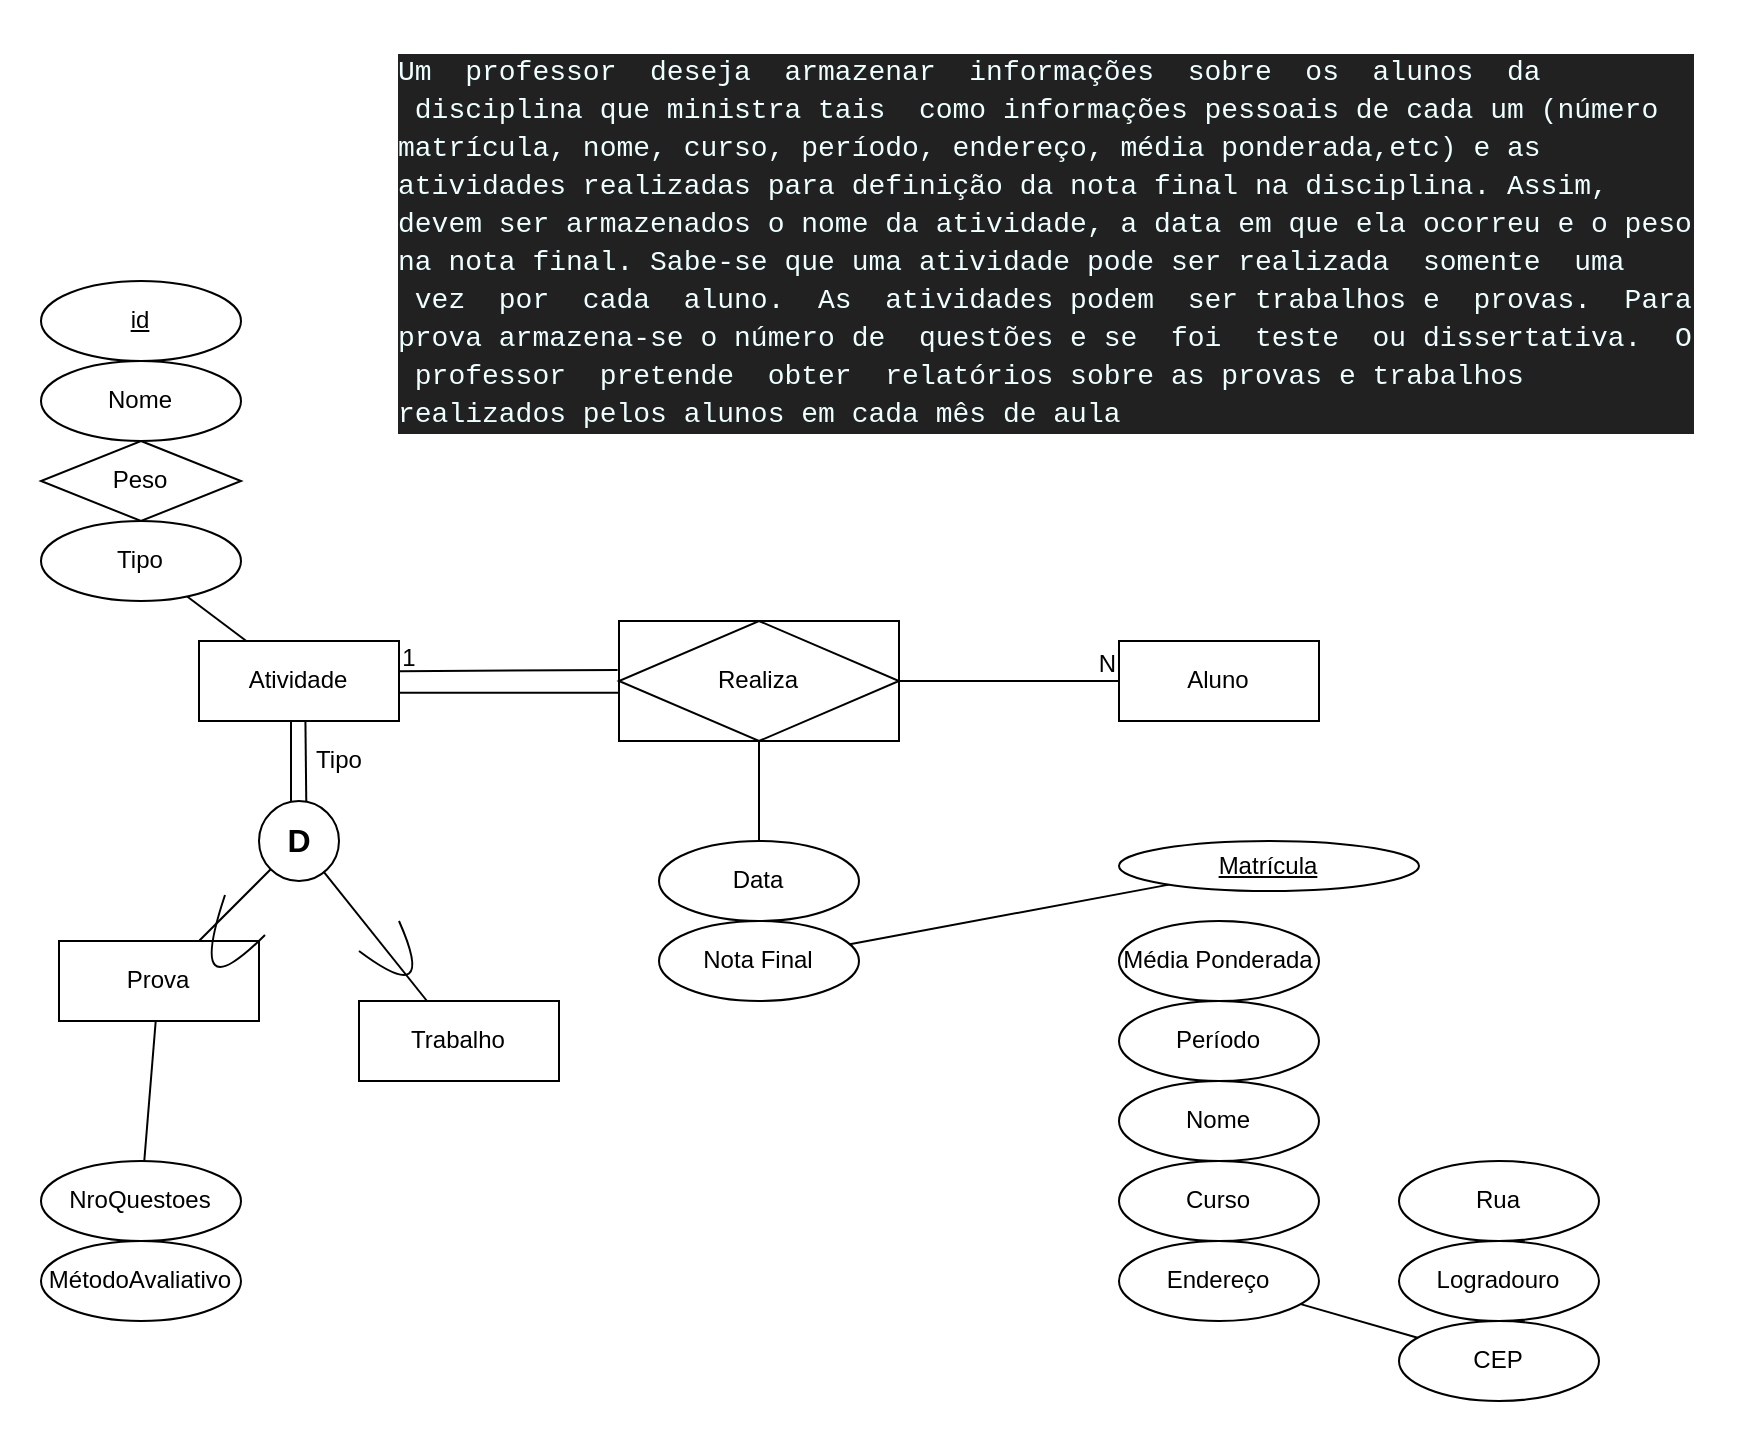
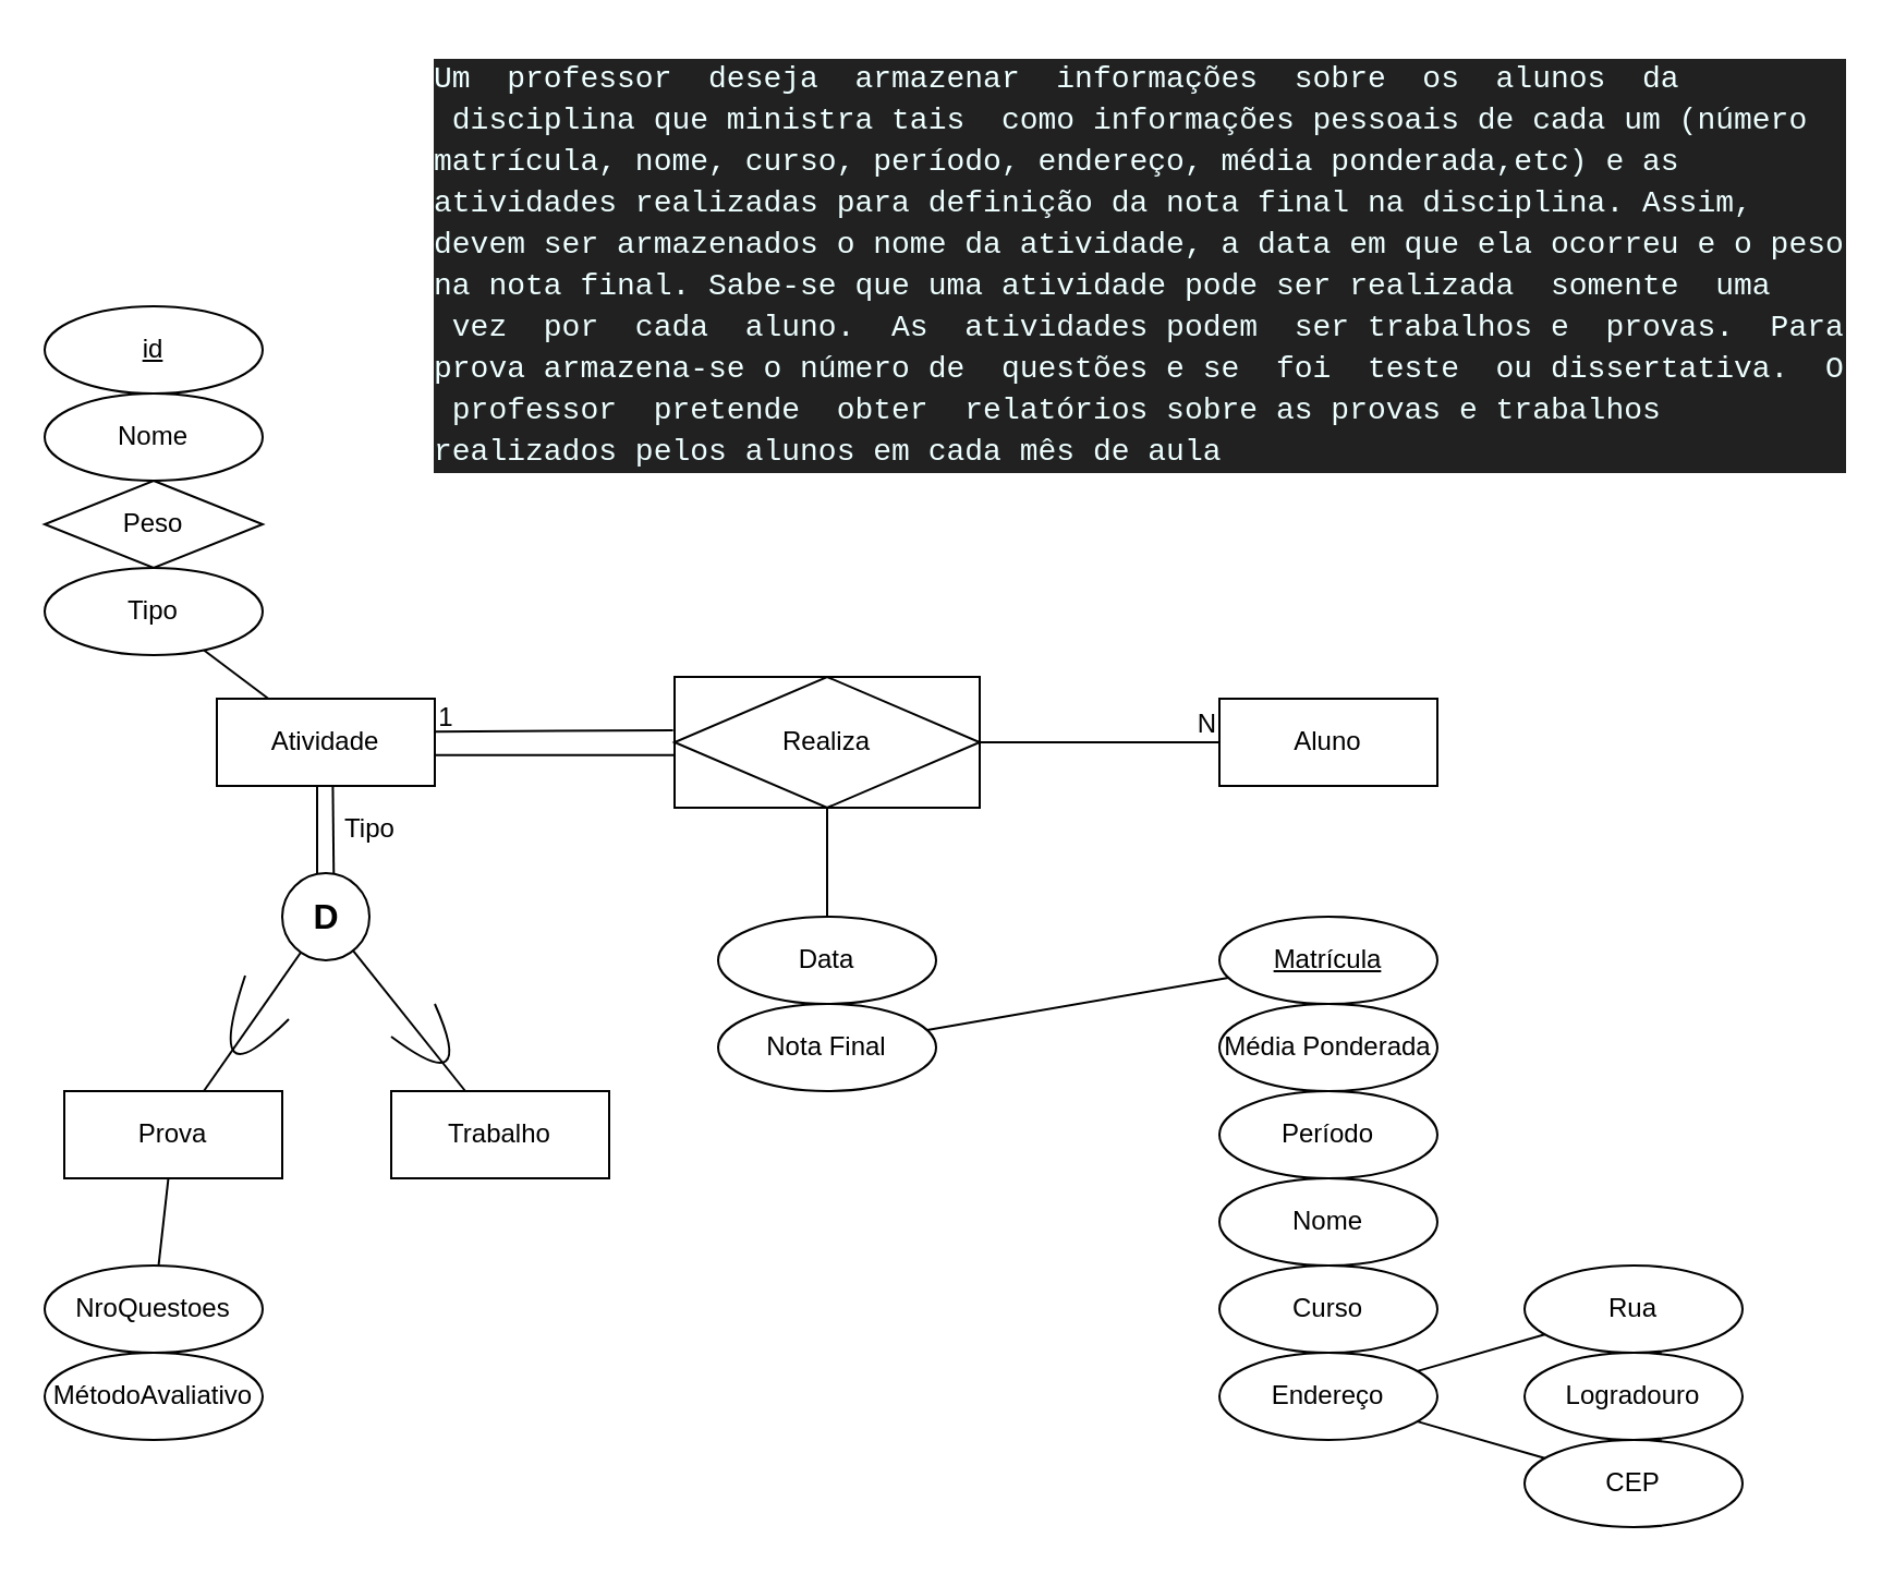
  <mxCell id="0" />
  <mxCell id="1" parent="0" />
  <mxCell id="2" style="edgeStyle=none;html=1;endArrow=none;endFill=0;" parent="1" edge="1"><mxGeometry relative="1" as="geometry"><mxPoint x="152.208" y="360" as="sourcePoint" /><mxPoint x="152.625" y="400.01" as="targetPoint" /></mxGeometry></mxCell>
  <mxCell id="3" value="Atividade" style="whiteSpace=wrap;html=1;align=center;" parent="1" vertex="1"><mxGeometry x="99" y="320" width="100" height="40" as="geometry" /></mxCell>
  <mxCell id="4" value="Aluno" style="whiteSpace=wrap;html=1;align=center;" parent="1" vertex="1"><mxGeometry x="559" y="320" width="100" height="40" as="geometry" /></mxCell>
  <mxCell id="5" value="Nome" style="ellipse;whiteSpace=wrap;html=1;align=center;" parent="1" vertex="1"><mxGeometry x="559" y="540" width="100" height="40" as="geometry" /></mxCell>
  <mxCell id="6" value="Peso" style="rhombus;whiteSpace=wrap;html=1;align=center;" parent="1" vertex="1"><mxGeometry y="220" width="100" height="40" as="geometry" x="20" /></mxCell>
  <mxCell id="7" value="Período&lt;br&gt;" style="ellipse;whiteSpace=wrap;html=1;align=center;" parent="1" vertex="1"><mxGeometry x="559" y="500" width="100" height="40" as="geometry" /></mxCell>
  <mxCell id="8" value="Curso" style="ellipse;whiteSpace=wrap;html=1;align=center;" parent="1" vertex="1"><mxGeometry x="559" y="580" width="100" height="40" as="geometry" /></mxCell>
  <mxCell id="9" value="Endereço" style="ellipse;whiteSpace=wrap;html=1;align=center;" parent="1" vertex="1"><mxGeometry x="559" y="620" width="100" height="40" as="geometry" /></mxCell>
  <mxCell id="10" value="Rua" style="ellipse;whiteSpace=wrap;html=1;align=center;" parent="1" vertex="1"><mxGeometry x="699" y="580" width="100" height="40" as="geometry" /></mxCell>
  <mxCell id="11" value="Logradouro" style="ellipse;whiteSpace=wrap;html=1;align=center;" parent="1" vertex="1"><mxGeometry x="699" y="620" width="100" height="40" as="geometry" /></mxCell>
  <mxCell id="12" value="CEP" style="ellipse;whiteSpace=wrap;html=1;align=center;" parent="1" vertex="1"><mxGeometry x="699" y="660" width="100" height="40" as="geometry" /></mxCell>
  <mxCell id="13" value="" style="endArrow=none;html=1;rounded=0;" parent="1" source="9" target="12" edge="1"><mxGeometry relative="1" as="geometry"><mxPoint x="699" y="520" as="sourcePoint" /><mxPoint x="859" y="520" as="targetPoint" /></mxGeometry></mxCell>
  <mxCell id="14" value="" style="endArrow=none;html=1;rounded=0;" parent="1" source="9" target="8" edge="1"><mxGeometry relative="1" as="geometry"><mxPoint x="584.014" y="567.324" as="sourcePoint" /><mxPoint x="533.807" y="602.635" as="targetPoint" /></mxGeometry></mxCell>
+ <mxCell id="15" value="" style="endArrow=none;html=1;rounded=0;" parent="1" source="9" target="10" edge="1"><mxGeometry relative="1" as="geometry"><mxPoint x="564.279" y="558.944" as="sourcePoint" /><mxPoint x="553.721" y="561.056" as="targetPoint" /></mxGeometry></mxCell>
  <mxCell id="16" style="edgeStyle=none;html=1;endArrow=none;endFill=0;" parent="1" source="23" target="27" edge="1"><mxGeometry relative="1" as="geometry"><mxPoint x="702.42" y="386.365" as="sourcePoint" /></mxGeometry></mxCell>
  <mxCell id="17" style="edgeStyle=none;html=1;endArrow=none;endFill=0;" parent="1" source="18" target="25" edge="1"><mxGeometry relative="1" as="geometry"><mxPoint x="369" y="370" as="targetPoint" /></mxGeometry></mxCell>
  <mxCell id="18" value="Data" style="ellipse;whiteSpace=wrap;html=1;align=center;" parent="1" vertex="1"><mxGeometry x="329" y="420" width="100" height="40" as="geometry" /></mxCell>
  <mxCell id="19" value="" style="endArrow=none;html=1;rounded=0;" parent="1" target="4" edge="1"><mxGeometry relative="1" as="geometry"><mxPoint x="429" y="340" as="sourcePoint" /><mxPoint x="559" y="500" as="targetPoint" /></mxGeometry></mxCell>
  <mxCell id="20" value="N" style="resizable=0;html=1;align=right;verticalAlign=bottom;" parent="19" connectable="0" vertex="1"><mxGeometry x="1" relative="1" as="geometry"><mxPoint x="-1" as="offset" /></mxGeometry></mxCell>
  <mxCell id="21" value="Nome" style="ellipse;whiteSpace=wrap;html=1;align=center;" parent="1" vertex="1"><mxGeometry y="180" width="100" height="40" as="geometry" x="20" /></mxCell>
  <mxCell id="22" value="Média Ponderada" style="ellipse;whiteSpace=wrap;html=1;align=center;" parent="1" vertex="1"><mxGeometry x="559" y="460" width="100" height="40" as="geometry" /></mxCell>
- <mxCell id="23" value="Matrícula" style="ellipse;whiteSpace=wrap;html=1;align=center;fontStyle=4;" parent="1" vertex="1"><mxGeometry x="559" y="420" width="150" height="25" as="geometry" /></mxCell>
+ <mxCell id="23" value="Matrícula" style="ellipse;whiteSpace=wrap;html=1;align=center;fontStyle=4;" parent="1" vertex="1"><mxGeometry x="559" y="420" width="100" height="40" as="geometry" /></mxCell>
  <mxCell id="24" value="" style="edgeStyle=none;html=1;endArrow=none;endFill=0;" parent="1" source="25" target="4" edge="1"><mxGeometry relative="1" as="geometry" /></mxCell>
  <mxCell id="25" value="Realiza" style="shape=associativeEntity;whiteSpace=wrap;html=1;align=center;" parent="1" vertex="1"><mxGeometry x="309" y="310" width="140" height="60" as="geometry" /></mxCell>
  <mxCell id="26" value="&lt;div style=&quot;color: rgb(238 , 255 , 255) ; background-color: rgb(33 , 33 , 33) ; font-family: &amp;#34;consolas&amp;#34; , &amp;#34;courier new&amp;#34; , monospace ; font-weight: normal ; font-size: 14px ; line-height: 19px&quot;&gt;&lt;div&gt;&lt;span style=&quot;color: #eeffff&quot;&gt;Um &amp;nbsp;professor &amp;nbsp;deseja &amp;nbsp;armazenar &amp;nbsp;informações &amp;nbsp;sobre &amp;nbsp;os &amp;nbsp;alunos &amp;nbsp;da &amp;nbsp;disciplina que ministra tais &amp;nbsp;como informações pessoais de cada um (número matrícula, nome, curso, período, endereço, média ponderada,etc) e as atividades realizadas para definição da nota final na disciplina. Assim, devem ser armazenados o nome da atividade, a data em que ela ocorreu e o peso na nota final. Sabe-se que uma atividade pode ser realizada &amp;nbsp;somente &amp;nbsp;uma &amp;nbsp;vez &amp;nbsp;por &amp;nbsp;cada &amp;nbsp;aluno. &amp;nbsp;As &amp;nbsp;atividades podem &amp;nbsp;ser trabalhos e &amp;nbsp;provas. &amp;nbsp;Para prova armazena-se o número de &amp;nbsp;questões e se &amp;nbsp;foi &amp;nbsp;teste &amp;nbsp;ou dissertativa. &amp;nbsp;O &amp;nbsp;professor &amp;nbsp;pretende &amp;nbsp;obter &amp;nbsp;relatórios sobre as provas e trabalhos realizados pelos alunos em cada mês de aula&lt;/span&gt;&lt;/div&gt;&lt;/div&gt;" style="text;whiteSpace=wrap;html=1;" parent="1" vertex="1"><mxGeometry x="197" width="650" height="180" as="geometry" y="20" /></mxCell>
  <mxCell id="27" value="Nota Final" style="ellipse;whiteSpace=wrap;html=1;align=center;" parent="1" vertex="1"><mxGeometry x="329" y="460" width="100" height="40" as="geometry" /></mxCell>
  <mxCell id="28" style="edgeStyle=none;html=1;endArrow=none;endFill=0;" parent="1" source="29" target="3" edge="1"><mxGeometry relative="1" as="geometry"><mxPoint x="83.333" y="320" as="targetPoint" /></mxGeometry></mxCell>
  <mxCell id="29" value="Tipo" style="ellipse;whiteSpace=wrap;html=1;align=center;" parent="1" vertex="1"><mxGeometry y="260" width="100" height="40" as="geometry" x="20" /></mxCell>
  <mxCell id="30" style="edgeStyle=none;html=1;endArrow=none;endFill=0;" parent="1" source="32" target="35" edge="1"><mxGeometry relative="1" as="geometry" /></mxCell>
  <mxCell id="31" style="edgeStyle=none;html=1;endArrow=none;endFill=0;" parent="1" source="32" target="36" edge="1"><mxGeometry relative="1" as="geometry" /></mxCell>
  <mxCell id="32" value="" style="ellipse;whiteSpace=wrap;html=1;aspect=fixed;" parent="1" vertex="1"><mxGeometry x="129" y="400" width="40" height="40" as="geometry" /></mxCell>
  <mxCell id="33" value="&lt;span&gt;Tipo&lt;/span&gt;" style="text;html=1;resizable=0;autosize=1;align=center;verticalAlign=middle;points=[];fillColor=none;strokeColor=none;rounded=0;" parent="1" vertex="1"><mxGeometry x="149" y="370" width="40" height="20" as="geometry" /></mxCell>
  <mxCell id="34" style="edgeStyle=none;html=1;fontSize=16;endArrow=none;endFill=0;" parent="1" source="35" target="41" edge="1"><mxGeometry relative="1" as="geometry" /></mxCell>
- <mxCell id="35" value="Prova" style="whiteSpace=wrap;html=1;align=center;" parent="1" vertex="1"><mxGeometry x="29" y="470" width="100" height="40" as="geometry" /></mxCell>
+ <mxCell id="35" value="Prova" style="whiteSpace=wrap;html=1;align=center;" parent="1" vertex="1"><mxGeometry x="29" y="500" width="100" height="40" as="geometry" /></mxCell>
  <mxCell id="36" value="Trabalho" style="whiteSpace=wrap;html=1;align=center;" parent="1" vertex="1"><mxGeometry x="179" y="500" width="100" height="40" as="geometry" /></mxCell>
  <mxCell id="37" value="" style="curved=1;endArrow=none;html=1;endFill=0;" parent="1" edge="1"><mxGeometry width="50" height="50" relative="1" as="geometry"><mxPoint x="132" y="467" as="sourcePoint" /><mxPoint x="112" y="447" as="targetPoint" /><Array as="points"><mxPoint x="92" y="507" /></Array></mxGeometry></mxCell>
  <mxCell id="38" value="" style="curved=1;endArrow=none;html=1;endFill=0;" parent="1" edge="1"><mxGeometry width="50" height="50" relative="1" as="geometry"><mxPoint x="179" y="475" as="sourcePoint" /><mxPoint x="199" y="460" as="targetPoint" /><Array as="points"><mxPoint x="219" y="505" /></Array></mxGeometry></mxCell>
  <mxCell id="39" value="&lt;b&gt;&lt;font style=&quot;font-size: 16px&quot;&gt;D&lt;/font&gt;&lt;/b&gt;" style="text;html=1;resizable=0;autosize=1;align=center;verticalAlign=middle;points=[];fillColor=none;strokeColor=none;rounded=0;" parent="1" vertex="1"><mxGeometry x="134" y="410" width="30" height="20" as="geometry" /></mxCell>
  <mxCell id="40" style="edgeStyle=none;html=1;endArrow=none;endFill=0;" parent="1" edge="1"><mxGeometry relative="1" as="geometry"><mxPoint x="145" y="360" as="sourcePoint" /><mxPoint x="145" y="400" as="targetPoint" /></mxGeometry></mxCell>
  <mxCell id="41" value="NroQuestoes" style="ellipse;whiteSpace=wrap;html=1;align=center;" parent="1" vertex="1"><mxGeometry y="580" width="100" height="40" as="geometry" x="20" /></mxCell>
  <mxCell id="42" value="MétodoAvaliativo" style="ellipse;whiteSpace=wrap;html=1;align=center;" parent="1" vertex="1"><mxGeometry y="620" width="100" height="40" as="geometry" x="20" /></mxCell>
  <mxCell id="43" value="id" style="ellipse;whiteSpace=wrap;html=1;align=center;fontStyle=4;" parent="1" vertex="1"><mxGeometry y="140" width="100" height="40" as="geometry" x="20" /></mxCell>
  <mxCell id="44" value="" style="edgeStyle=none;html=1;endArrow=none;endFill=0;entryX=1.003;entryY=0.352;entryDx=0;entryDy=0;entryPerimeter=0;exitX=-0.005;exitY=0.392;exitDx=0;exitDy=0;exitPerimeter=0;" edge="1" parent="1"><mxGeometry relative="1" as="geometry"><mxPoint x="308.3" y="334.52" as="sourcePoint" /><mxPoint x="199.3" y="335.08" as="targetPoint" /></mxGeometry></mxCell>
  <mxCell id="45" value="" style="edgeStyle=none;html=1;endArrow=none;endFill=0;" edge="1" parent="1"><mxGeometry relative="1" as="geometry"><mxPoint x="309" y="345.83" as="sourcePoint" /><mxPoint x="199" y="345.83" as="targetPoint" /></mxGeometry></mxCell>
  <mxCell id="46" value="1" style="text;html=1;resizable=0;autosize=1;align=center;verticalAlign=middle;points=[];fillColor=none;strokeColor=none;rounded=0;" vertex="1" parent="1"><mxGeometry x="194" y="319" width="20" height="20" as="geometry" /></mxCell>
